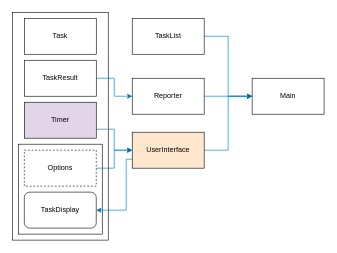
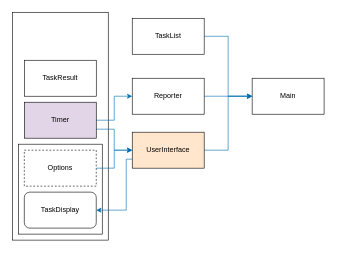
  <mxCell id="0" />
  <mxCell id="1" parent="0" />
  <mxCell id="2" value="" style="rounded=0;whiteSpace=wrap;html=1;fillColor=#ffffff;" vertex="1" parent="1"><mxGeometry x="20" y="20" width="160" height="380" as="geometry" /></mxCell>
  <mxCell id="3" value="" style="rounded=0;whiteSpace=wrap;html=1;fillColor=#ffffff;" vertex="1" parent="1"><mxGeometry x="30" y="240" width="140" height="150" as="geometry" /></mxCell>
  <mxCell id="4" style="edgeStyle=orthogonalEdgeStyle;rounded=0;orthogonalLoop=1;jettySize=auto;html=1;exitX=1;exitY=0.5;exitDx=0;exitDy=0;entryX=0;entryY=0.5;entryDx=0;entryDy=0;fillColor=#1ba1e2;strokeColor=#006EAF;" edge="1" parent="1" source="6" target="9"><mxGeometry relative="1" as="geometry" /></mxCell>
  <mxCell id="5" style="edgeStyle=orthogonalEdgeStyle;rounded=0;orthogonalLoop=1;jettySize=auto;html=1;exitX=0;exitY=0.75;exitDx=0;exitDy=0;entryX=1;entryY=0.5;entryDx=0;entryDy=0;fillColor=#1ba1e2;strokeColor=#006EAF;" edge="1" parent="1" source="6" target="8"><mxGeometry relative="1" as="geometry"><Array as="points"><mxPoint x="210" y="265" /><mxPoint x="210" y="350" /></Array></mxGeometry></mxCell>
  <mxCell id="6" value="UserInterface" style="rounded=0;whiteSpace=wrap;html=1;fillColor=#ffe6cc;" vertex="1" parent="1"><mxGeometry x="220" y="220" width="120" height="60" as="geometry" /></mxCell>
- <mxCell id="7" value="&lt;div&gt;Task&lt;/div&gt;" style="rounded=0;whiteSpace=wrap;html=1;" vertex="1" parent="1"><mxGeometry x="40" y="30" width="120" height="60" as="geometry" /></mxCell>
  <mxCell id="8" value="&lt;div&gt;TaskDisplay&lt;/div&gt;" style="whiteSpace=wrap;html=1;rounded=1;" vertex="1" parent="1"><mxGeometry x="40" y="320" width="120" height="60" as="geometry" /></mxCell>
  <mxCell id="9" value="&lt;div&gt;Main&lt;/div&gt;" style="rounded=0;whiteSpace=wrap;html=1;" vertex="1" parent="1"><mxGeometry x="420" y="130" width="120" height="60" as="geometry" /></mxCell>
- <mxCell id="10" style="edgeStyle=orthogonalEdgeStyle;rounded=0;orthogonalLoop=1;jettySize=auto;html=1;exitX=1;exitY=0.5;exitDx=0;exitDy=0;entryX=0;entryY=0.5;entryDx=0;entryDy=0;fillColor=#1ba1e2;strokeColor=#006EAF;" edge="1" parent="1" source="11" target="13"><mxGeometry relative="1" as="geometry" /></mxCell>
  <mxCell id="11" value="TaskResult" style="rounded=0;whiteSpace=wrap;html=1;" vertex="1" parent="1"><mxGeometry x="40" y="100" width="120" height="60" as="geometry" /></mxCell>
  <mxCell id="12" style="edgeStyle=orthogonalEdgeStyle;rounded=0;orthogonalLoop=1;jettySize=auto;html=1;exitX=1;exitY=0.5;exitDx=0;exitDy=0;entryX=0;entryY=0.5;entryDx=0;entryDy=0;fillColor=#1ba1e2;strokeColor=#006EAF;" edge="1" parent="1" source="13" target="9"><mxGeometry relative="1" as="geometry" /></mxCell>
  <mxCell id="13" value="&lt;div&gt;Reporter&lt;/div&gt;" style="rounded=0;whiteSpace=wrap;html=1;" vertex="1" parent="1"><mxGeometry x="220" y="130" width="120" height="60" as="geometry" /></mxCell>
  <mxCell id="14" style="edgeStyle=orthogonalEdgeStyle;rounded=0;orthogonalLoop=1;jettySize=auto;html=1;exitX=1;exitY=0.5;exitDx=0;exitDy=0;entryX=0;entryY=0.5;entryDx=0;entryDy=0;fillColor=#1ba1e2;strokeColor=#006EAF;" edge="1" parent="1" source="15" target="6"><mxGeometry relative="1" as="geometry" /></mxCell>
  <mxCell id="15" value="&lt;div&gt;Options&lt;/div&gt;" style="rounded=0;whiteSpace=wrap;html=1;dashed=1;" vertex="1" parent="1"><mxGeometry x="40" y="250" width="120" height="60" as="geometry" /></mxCell>
  <mxCell id="16" style="edgeStyle=orthogonalEdgeStyle;rounded=0;orthogonalLoop=1;jettySize=auto;html=1;exitX=1;exitY=0.5;exitDx=0;exitDy=0;entryX=0;entryY=0.5;entryDx=0;entryDy=0;fillColor=#1ba1e2;strokeColor=#006EAF;" edge="1" parent="1" source="17" target="9"><mxGeometry relative="1" as="geometry" /></mxCell>
  <mxCell id="17" value="TaskList" style="rounded=0;whiteSpace=wrap;html=1;" vertex="1" parent="1"><mxGeometry x="220" y="30" width="120" height="60" as="geometry" /></mxCell>
  <mxCell id="18" style="edgeStyle=orthogonalEdgeStyle;rounded=0;orthogonalLoop=1;jettySize=auto;html=1;exitX=1;exitY=0.75;exitDx=0;exitDy=0;entryX=0;entryY=0.5;entryDx=0;entryDy=0;fillColor=#1ba1e2;strokeColor=#006EAF;" edge="1" parent="1" source="20" target="6"><mxGeometry relative="1" as="geometry" /></mxCell>
+ <mxCell id="19" style="edgeStyle=orthogonalEdgeStyle;rounded=0;orthogonalLoop=1;jettySize=auto;html=1;exitX=1;exitY=0.5;exitDx=0;exitDy=0;entryX=0;entryY=0.5;entryDx=0;entryDy=0;fillColor=#1ba1e2;strokeColor=#006EAF;" edge="1" parent="1" source="20" target="13"><mxGeometry relative="1" as="geometry" /></mxCell>
  <mxCell id="20" value="Timer" style="rounded=0;whiteSpace=wrap;html=1;fillColor=#e1d5e7;" vertex="1" parent="1"><mxGeometry x="40" y="170" width="120" height="60" as="geometry" /></mxCell>
